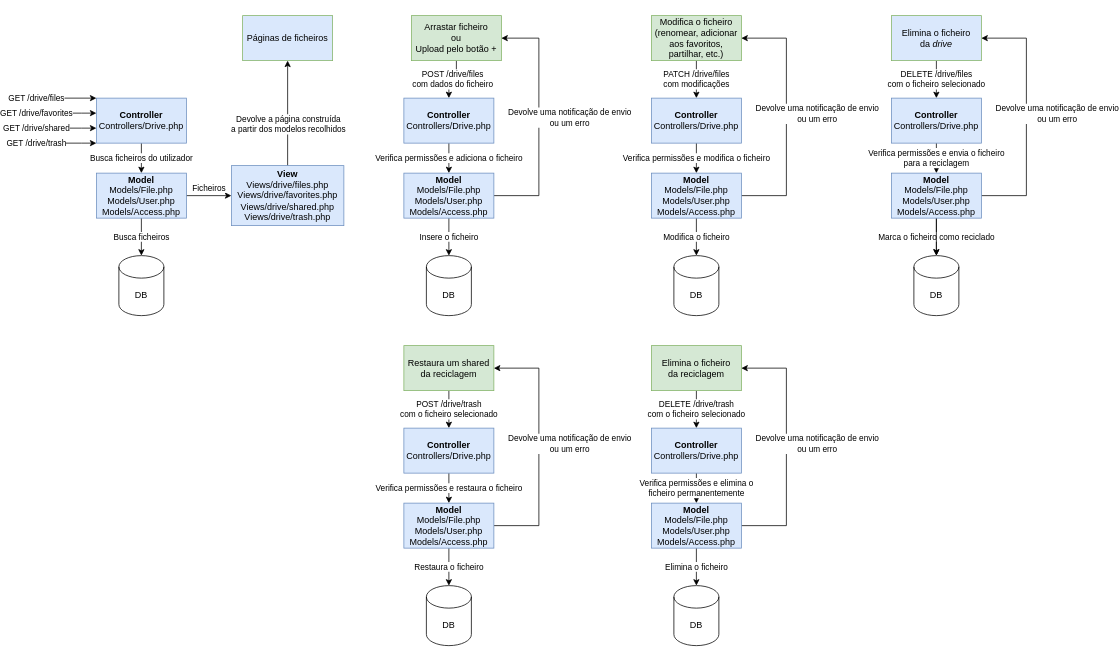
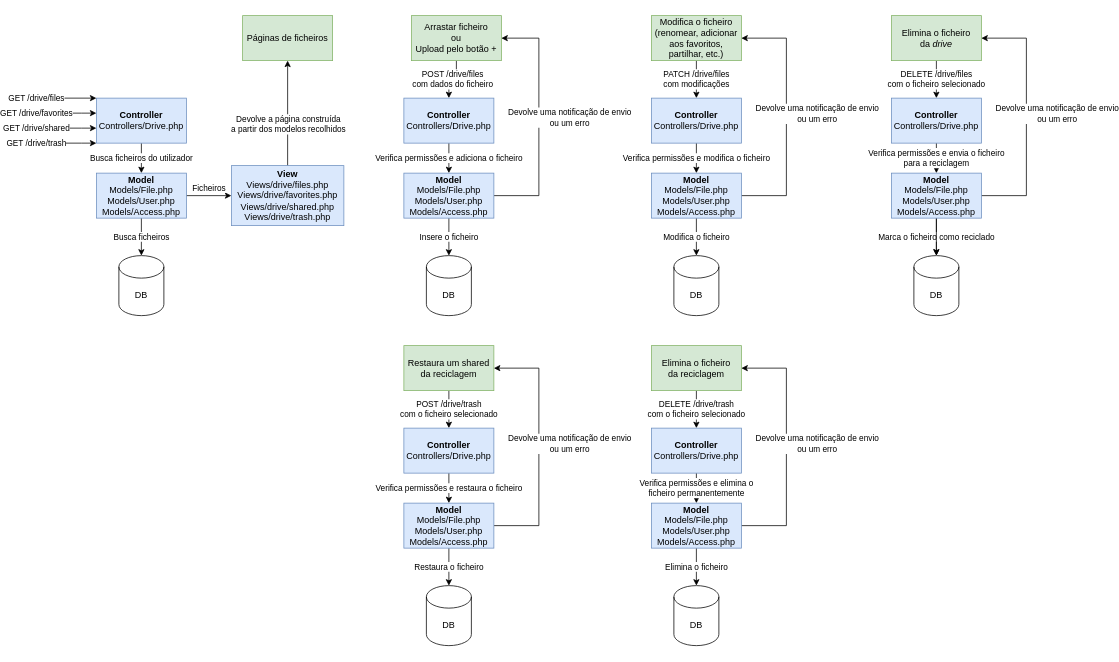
  <mxCell id="0" />
  <mxCell id="1" parent="0" />
  <mxCell id="2" value="GET /drive/trash" style="edgeStyle=orthogonalEdgeStyle;rounded=0;orthogonalLoop=1;jettySize=auto;html=1;exitX=0;exitY=1;exitDx=0;exitDy=0;startArrow=classic;startFill=1;endArrow=none;endFill=0;" parent="1" source="4" edge="1"><mxGeometry x="0.6" relative="1" as="geometry"><mxPoint x="20" y="190" as="targetPoint" /><Array as="points"><mxPoint x="100" y="190" /><mxPoint x="100" y="190" /></Array><mxPoint as="offset" /></mxGeometry></mxCell>
  <mxCell id="3" value="Busca ficheiros do utilizador" style="edgeStyle=orthogonalEdgeStyle;rounded=0;orthogonalLoop=1;jettySize=auto;html=1;startArrow=none;startFill=0;endArrow=classic;endFill=1;" parent="1" source="4" target="10" edge="1"><mxGeometry relative="1" as="geometry" /></mxCell>
  <mxCell id="4" value="&lt;div&gt;&lt;b&gt;Controller&lt;/b&gt;&lt;/div&gt;&lt;div&gt;Controllers/Drive.php&lt;br&gt;&lt;/div&gt;" style="rounded=0;whiteSpace=wrap;html=1;fillColor=#dae8fc;strokeColor=#6c8ebf;" parent="1" vertex="1"><mxGeometry x="120" y="130" width="120" height="60" as="geometry" /></mxCell>
  <mxCell id="5" value="GET /drive/shared" style="edgeStyle=orthogonalEdgeStyle;rounded=0;orthogonalLoop=1;jettySize=auto;html=1;exitX=0;exitY=1;exitDx=0;exitDy=0;startArrow=classic;startFill=1;endArrow=none;endFill=0;" parent="1" edge="1"><mxGeometry x="0.6" relative="1" as="geometry"><mxPoint x="20" y="170" as="targetPoint" /><mxPoint x="120" y="170" as="sourcePoint" /><Array as="points"><mxPoint x="100" y="170" /><mxPoint x="100" y="170" /></Array><mxPoint as="offset" /></mxGeometry></mxCell>
  <mxCell id="6" value="GET /drive/favorites" style="edgeStyle=orthogonalEdgeStyle;rounded=0;orthogonalLoop=1;jettySize=auto;html=1;exitX=0;exitY=1;exitDx=0;exitDy=0;startArrow=classic;startFill=1;endArrow=none;endFill=0;" parent="1" edge="1"><mxGeometry x="0.6" relative="1" as="geometry"><mxPoint x="20" y="150" as="targetPoint" /><mxPoint x="120" y="150" as="sourcePoint" /><Array as="points"><mxPoint x="100" y="150" /><mxPoint x="100" y="150" /></Array><mxPoint as="offset" /></mxGeometry></mxCell>
  <mxCell id="7" value="GET /drive/files" style="edgeStyle=orthogonalEdgeStyle;rounded=0;orthogonalLoop=1;jettySize=auto;html=1;exitX=0;exitY=1;exitDx=0;exitDy=0;startArrow=classic;startFill=1;endArrow=none;endFill=0;" parent="1" edge="1"><mxGeometry x="0.6" relative="1" as="geometry"><mxPoint x="20" y="130" as="targetPoint" /><mxPoint x="120" y="130" as="sourcePoint" /><Array as="points"><mxPoint x="70" y="130" /><mxPoint x="70" y="130" /></Array><mxPoint as="offset" /></mxGeometry></mxCell>
  <mxCell id="8" value="Ficheiros" style="edgeStyle=orthogonalEdgeStyle;rounded=0;orthogonalLoop=1;jettySize=auto;html=1;startArrow=none;startFill=0;endArrow=classic;endFill=1;" parent="1" source="10" target="13" edge="1"><mxGeometry y="10" relative="1" as="geometry"><mxPoint as="offset" /></mxGeometry></mxCell>
  <mxCell id="9" value="&lt;div&gt;Busca ficheiros&lt;/div&gt;" style="edgeStyle=orthogonalEdgeStyle;rounded=0;orthogonalLoop=1;jettySize=auto;html=1;startArrow=none;startFill=0;endArrow=classic;endFill=1;" parent="1" source="10" target="15" edge="1"><mxGeometry relative="1" as="geometry" /></mxCell>
  <mxCell id="10" value="&lt;div&gt;&lt;b&gt;Model&lt;/b&gt;&lt;br&gt;&lt;/div&gt;&lt;div&gt;Models/File.php&lt;/div&gt;&lt;div&gt;Models/User.php&lt;/div&gt;&lt;div&gt;Models/Access.php&lt;br&gt;&lt;/div&gt;" style="rounded=0;whiteSpace=wrap;html=1;fillColor=#dae8fc;strokeColor=#6c8ebf;" parent="1" vertex="1"><mxGeometry x="120" y="230" width="120" height="60" as="geometry" /></mxCell>
  <mxCell id="11" style="edgeStyle=orthogonalEdgeStyle;rounded=0;orthogonalLoop=1;jettySize=auto;html=1;exitX=0.5;exitY=0;exitDx=0;exitDy=0;entryX=0.5;entryY=1;entryDx=0;entryDy=0;startArrow=none;startFill=0;endArrow=classic;endFill=1;" parent="1" source="13" target="14" edge="1"><mxGeometry relative="1" as="geometry" /></mxCell>
  <mxCell id="12" value="&lt;div&gt;Devolve a página construída &lt;br&gt;&lt;/div&gt;&lt;div&gt;a partir dos modelos recolhidos&lt;/div&gt;" style="edgeLabel;html=1;align=center;verticalAlign=middle;resizable=0;points=[];" parent="11" vertex="1" connectable="0"><mxGeometry x="-0.2" y="1" relative="1" as="geometry"><mxPoint x="1" as="offset" /></mxGeometry></mxCell>
  <mxCell id="13" value="&lt;div&gt;&lt;b&gt;View&lt;/b&gt;&lt;br&gt;&lt;/div&gt;&lt;div&gt;Views/drive/files.php&lt;/div&gt;&lt;div&gt;Views/drive/favorites.php&lt;/div&gt;&lt;div&gt;Views/drive/shared.php&lt;/div&gt;&lt;div&gt;Views/drive/trash.php&lt;/div&gt;" style="rounded=0;whiteSpace=wrap;html=1;fillColor=#dae8fc;strokeColor=#6c8ebf;" parent="1" vertex="1"><mxGeometry x="300" y="220" width="150" height="80" as="geometry" /></mxCell>
- <mxCell id="14" value="Páginas de ficheiros" style="rounded=0;whiteSpace=wrap;html=1;fillColor=#dae8fc;strokeColor=#82b366;" parent="1" vertex="1"><mxGeometry x="315" y="20" width="120" height="60" as="geometry" /></mxCell>
+ <mxCell id="14" value="Páginas de ficheiros" style="rounded=0;whiteSpace=wrap;html=1;fillColor=#d5e8d4;strokeColor=#82b366;" parent="1" vertex="1"><mxGeometry x="315" y="20" width="120" height="60" as="geometry" /></mxCell>
  <mxCell id="15" value="DB" style="shape=cylinder3;whiteSpace=wrap;html=1;boundedLbl=1;backgroundOutline=1;size=15;" parent="1" vertex="1"><mxGeometry x="150" y="340" width="60" height="80" as="geometry" /></mxCell>
  <mxCell id="16" value="&lt;div&gt;POST /drive/files&lt;/div&gt;&lt;div&gt;com dados do ficheiro&lt;br&gt;&lt;/div&gt;" style="edgeStyle=orthogonalEdgeStyle;rounded=0;orthogonalLoop=1;jettySize=auto;html=1;startArrow=none;startFill=0;endArrow=classic;endFill=1;" parent="1" source="17" target="19" edge="1"><mxGeometry relative="1" as="geometry" /></mxCell>
  <mxCell id="17" value="&lt;div&gt;Arrastar ficheiro&lt;/div&gt;&lt;div&gt;ou&lt;/div&gt;&lt;div&gt;Upload pelo botão +&lt;br&gt;&lt;/div&gt;" style="rounded=0;whiteSpace=wrap;html=1;fillColor=#d5e8d4;strokeColor=#82b366;" parent="1" vertex="1"><mxGeometry x="540" y="20" width="120" height="60" as="geometry" /></mxCell>
  <mxCell id="18" value="Verifica permissões e adiciona o ficheiro" style="edgeStyle=orthogonalEdgeStyle;rounded=0;orthogonalLoop=1;jettySize=auto;html=1;startArrow=none;startFill=0;endArrow=classic;endFill=1;" parent="1" source="19" target="23" edge="1"><mxGeometry relative="1" as="geometry" /></mxCell>
  <mxCell id="19" value="&lt;div&gt;&lt;b&gt;Controller&lt;/b&gt;&lt;/div&gt;&lt;div&gt;Controllers/Drive.php&lt;br&gt;&lt;/div&gt;" style="rounded=0;whiteSpace=wrap;html=1;fillColor=#dae8fc;strokeColor=#6c8ebf;" parent="1" vertex="1"><mxGeometry x="530" y="130" width="120" height="60" as="geometry" /></mxCell>
  <mxCell id="20" value="Insere o ficheiro" style="edgeStyle=orthogonalEdgeStyle;rounded=0;orthogonalLoop=1;jettySize=auto;html=1;startArrow=none;startFill=0;endArrow=classic;endFill=1;" parent="1" source="23" target="24" edge="1"><mxGeometry relative="1" as="geometry" /></mxCell>
  <mxCell id="21" style="edgeStyle=orthogonalEdgeStyle;rounded=0;orthogonalLoop=1;jettySize=auto;html=1;startArrow=none;startFill=0;endArrow=classic;endFill=1;entryX=1;entryY=0.5;entryDx=0;entryDy=0;" parent="1" source="23" target="17" edge="1"><mxGeometry relative="1" as="geometry"><mxPoint x="740" y="50" as="targetPoint" /><Array as="points"><mxPoint x="710" y="260" /><mxPoint x="710" y="50" /></Array></mxGeometry></mxCell>
  <mxCell id="22" value="&lt;div&gt;Devolve uma notificação de envio&lt;/div&gt;&lt;div&gt;ou um erro&lt;br&gt;&lt;/div&gt;" style="edgeLabel;html=1;align=center;verticalAlign=middle;resizable=0;points=[];" parent="21" vertex="1" connectable="0"><mxGeometry x="0.091" y="-3" relative="1" as="geometry"><mxPoint x="37" y="10" as="offset" /></mxGeometry></mxCell>
  <mxCell id="23" value="&lt;div&gt;&lt;b&gt;Model&lt;/b&gt;&lt;br&gt;&lt;/div&gt;&lt;div&gt;&lt;div&gt;Models/File.php&lt;/div&gt;&lt;div&gt;Models/User.php&lt;/div&gt;&lt;div&gt;Models/Access.php&lt;/div&gt;&lt;/div&gt;" style="rounded=0;whiteSpace=wrap;html=1;fillColor=#dae8fc;strokeColor=#6c8ebf;" parent="1" vertex="1"><mxGeometry x="530" y="230" width="120" height="60" as="geometry" /></mxCell>
  <mxCell id="24" value="DB" style="shape=cylinder3;whiteSpace=wrap;html=1;boundedLbl=1;backgroundOutline=1;size=15;" parent="1" vertex="1"><mxGeometry x="560" y="340" width="60" height="80" as="geometry" /></mxCell>
  <mxCell id="25" value="&lt;div&gt;PATCH /drive/files&lt;/div&gt;&lt;div&gt;com modificações&lt;br&gt;&lt;/div&gt;" style="edgeStyle=orthogonalEdgeStyle;rounded=0;orthogonalLoop=1;jettySize=auto;html=1;startArrow=none;startFill=0;endArrow=classic;endFill=1;" parent="1" source="26" target="28" edge="1"><mxGeometry relative="1" as="geometry" /></mxCell>
  <mxCell id="26" value="&lt;div&gt;Modifica o ficheiro&lt;/div&gt;&lt;div&gt;(renomear, adicionar aos favoritos, partilhar, etc.)&lt;br&gt;&lt;/div&gt;" style="rounded=0;whiteSpace=wrap;html=1;fillColor=#d5e8d4;strokeColor=#82b366;" parent="1" vertex="1"><mxGeometry x="860" y="20" width="120" height="60" as="geometry" /></mxCell>
  <mxCell id="27" value="Verifica permissões e modifica o ficheiro" style="edgeStyle=orthogonalEdgeStyle;rounded=0;orthogonalLoop=1;jettySize=auto;html=1;startArrow=none;startFill=0;endArrow=classic;endFill=1;" parent="1" source="28" target="32" edge="1"><mxGeometry relative="1" as="geometry" /></mxCell>
  <mxCell id="28" value="&lt;div&gt;&lt;b&gt;Controller&lt;/b&gt;&lt;/div&gt;&lt;div&gt;Controllers/Drive.php&lt;br&gt;&lt;/div&gt;" style="rounded=0;whiteSpace=wrap;html=1;fillColor=#dae8fc;strokeColor=#6c8ebf;" parent="1" vertex="1"><mxGeometry x="860" y="130" width="120" height="60" as="geometry" /></mxCell>
  <mxCell id="29" value="Modifica o ficheiro" style="edgeStyle=orthogonalEdgeStyle;rounded=0;orthogonalLoop=1;jettySize=auto;html=1;startArrow=none;startFill=0;endArrow=classic;endFill=1;" parent="1" source="32" target="33" edge="1"><mxGeometry relative="1" as="geometry" /></mxCell>
  <mxCell id="30" style="edgeStyle=orthogonalEdgeStyle;rounded=0;orthogonalLoop=1;jettySize=auto;html=1;startArrow=none;startFill=0;endArrow=classic;endFill=1;entryX=1;entryY=0.5;entryDx=0;entryDy=0;" parent="1" source="32" target="26" edge="1"><mxGeometry relative="1" as="geometry"><mxPoint x="1070" y="50" as="targetPoint" /><Array as="points"><mxPoint x="1040" y="260" /><mxPoint x="1040" y="50" /></Array></mxGeometry></mxCell>
  <mxCell id="31" value="&lt;div&gt;Devolve uma notificação de envio&lt;/div&gt;&lt;div&gt;ou um erro&lt;br&gt;&lt;/div&gt;" style="edgeLabel;html=1;align=center;verticalAlign=middle;resizable=0;points=[];" parent="30" vertex="1" connectable="0"><mxGeometry x="0.091" y="-3" relative="1" as="geometry"><mxPoint x="37" y="10" as="offset" /></mxGeometry></mxCell>
  <mxCell id="32" value="&lt;div&gt;&lt;b&gt;Model&lt;/b&gt;&lt;br&gt;&lt;/div&gt;&lt;div&gt;&lt;div&gt;Models/File.php&lt;/div&gt;&lt;div&gt;Models/User.php&lt;/div&gt;&lt;div&gt;Models/Access.php&lt;/div&gt;&lt;/div&gt;" style="rounded=0;whiteSpace=wrap;html=1;fillColor=#dae8fc;strokeColor=#6c8ebf;" parent="1" vertex="1"><mxGeometry x="860" y="230" width="120" height="60" as="geometry" /></mxCell>
  <mxCell id="33" value="DB" style="shape=cylinder3;whiteSpace=wrap;html=1;boundedLbl=1;backgroundOutline=1;size=15;" parent="1" vertex="1"><mxGeometry x="890" y="340" width="60" height="80" as="geometry" /></mxCell>
  <mxCell id="34" value="&lt;div&gt;DELETE /drive/files&lt;/div&gt;&lt;div&gt;com o ficheiro selecionado&lt;br&gt;&lt;/div&gt;" style="edgeStyle=orthogonalEdgeStyle;rounded=0;orthogonalLoop=1;jettySize=auto;html=1;startArrow=none;startFill=0;endArrow=classic;endFill=1;" parent="1" source="35" target="37" edge="1"><mxGeometry relative="1" as="geometry" /></mxCell>
- <mxCell id="35" value="&lt;div&gt;Elimina o ficheiro&lt;/div&gt;&lt;div&gt;da &lt;i&gt;drive&lt;/i&gt;&lt;br&gt;&lt;/div&gt;" style="rounded=0;whiteSpace=wrap;html=1;fillColor=#dae8fc;strokeColor=#82b366;" parent="1" vertex="1"><mxGeometry x="1180" y="20" width="120" height="60" as="geometry" /></mxCell>
+ <mxCell id="35" value="&lt;div&gt;Elimina o ficheiro&lt;/div&gt;&lt;div&gt;da &lt;i&gt;drive&lt;/i&gt;&lt;br&gt;&lt;/div&gt;" style="rounded=0;whiteSpace=wrap;html=1;fillColor=#d5e8d4;strokeColor=#82b366;" parent="1" vertex="1"><mxGeometry x="1180" y="20" width="120" height="60" as="geometry" /></mxCell>
  <mxCell id="36" value="&lt;div&gt;Verifica permissões e envia o ficheiro&lt;/div&gt;&lt;div&gt;para a reciclagem&lt;br&gt;&lt;/div&gt;" style="edgeStyle=orthogonalEdgeStyle;rounded=0;orthogonalLoop=1;jettySize=auto;html=1;startArrow=none;startFill=0;endArrow=classic;endFill=1;" parent="1" source="37" target="42" edge="1"><mxGeometry relative="1" as="geometry" /></mxCell>
  <mxCell id="37" value="&lt;div&gt;&lt;b&gt;Controller&lt;/b&gt;&lt;/div&gt;&lt;div&gt;Controllers/Drive.php&lt;br&gt;&lt;/div&gt;" style="rounded=0;whiteSpace=wrap;html=1;fillColor=#dae8fc;strokeColor=#6c8ebf;" parent="1" vertex="1"><mxGeometry x="1180" y="130" width="120" height="60" as="geometry" /></mxCell>
  <mxCell id="38" value="Marca o ficheiro como reciclado" style="edgeStyle=orthogonalEdgeStyle;rounded=0;orthogonalLoop=1;jettySize=auto;html=1;startArrow=none;startFill=0;endArrow=classic;endFill=1;" parent="1" source="42" target="43" edge="1"><mxGeometry relative="1" as="geometry" /></mxCell>
  <mxCell id="39" style="edgeStyle=orthogonalEdgeStyle;rounded=0;orthogonalLoop=1;jettySize=auto;html=1;startArrow=none;startFill=0;endArrow=classic;endFill=1;entryX=1;entryY=0.5;entryDx=0;entryDy=0;" parent="1" source="42" target="35" edge="1"><mxGeometry relative="1" as="geometry"><mxPoint x="1390" y="50" as="targetPoint" /><Array as="points"><mxPoint x="1360" y="260" /><mxPoint x="1360" y="50" /></Array></mxGeometry></mxCell>
  <mxCell id="40" value="&lt;div&gt;Devolve uma notificação de envio&lt;/div&gt;&lt;div&gt;ou um erro&lt;br&gt;&lt;/div&gt;" style="edgeLabel;html=1;align=center;verticalAlign=middle;resizable=0;points=[];" parent="39" vertex="1" connectable="0"><mxGeometry x="0.091" y="-3" relative="1" as="geometry"><mxPoint x="37" y="10" as="offset" /></mxGeometry></mxCell>
  <mxCell id="41" value="" style="edgeStyle=none;html=1;" edge="1" parent="1" source="42" target="43"><mxGeometry relative="1" as="geometry" /></mxCell>
  <mxCell id="42" value="&lt;div&gt;&lt;b&gt;Model&lt;/b&gt;&lt;br&gt;&lt;/div&gt;&lt;div&gt;&lt;div&gt;Models/File.php&lt;/div&gt;&lt;div&gt;Models/User.php&lt;/div&gt;&lt;div&gt;Models/Access.php&lt;/div&gt;&lt;/div&gt;" style="rounded=0;whiteSpace=wrap;html=1;fillColor=#dae8fc;strokeColor=#6c8ebf;" parent="1" vertex="1"><mxGeometry x="1180" y="230" width="120" height="60" as="geometry" /></mxCell>
  <mxCell id="43" value="DB" style="shape=cylinder3;whiteSpace=wrap;html=1;boundedLbl=1;backgroundOutline=1;size=15;" parent="1" vertex="1"><mxGeometry x="1210" y="340" width="60" height="80" as="geometry" /></mxCell>
  <mxCell id="44" value="&lt;div&gt;POST /drive/trash&lt;/div&gt;&lt;div&gt;com o ficheiro selecionado&lt;br&gt;&lt;/div&gt;" style="edgeStyle=orthogonalEdgeStyle;rounded=0;orthogonalLoop=1;jettySize=auto;html=1;startArrow=none;startFill=0;endArrow=classic;endFill=1;" parent="1" source="45" target="47" edge="1"><mxGeometry relative="1" as="geometry" /></mxCell>
  <mxCell id="45" value="Restaura um shared da reciclagem" style="rounded=0;whiteSpace=wrap;html=1;fillColor=#d5e8d4;strokeColor=#82b366;" parent="1" vertex="1"><mxGeometry x="530" y="460" width="120" height="60" as="geometry" /></mxCell>
  <mxCell id="46" value="&lt;div&gt;Verifica permissões e restaura o ficheiro&lt;br&gt;&lt;/div&gt;" style="edgeStyle=orthogonalEdgeStyle;rounded=0;orthogonalLoop=1;jettySize=auto;html=1;startArrow=none;startFill=0;endArrow=classic;endFill=1;" parent="1" source="47" target="51" edge="1"><mxGeometry relative="1" as="geometry" /></mxCell>
  <mxCell id="47" value="&lt;div&gt;&lt;b&gt;Controller&lt;/b&gt;&lt;/div&gt;&lt;div&gt;Controllers/Drive.php&lt;br&gt;&lt;/div&gt;" style="rounded=0;whiteSpace=wrap;html=1;fillColor=#dae8fc;strokeColor=#6c8ebf;" parent="1" vertex="1"><mxGeometry x="530" y="570" width="120" height="60" as="geometry" /></mxCell>
  <mxCell id="48" value="Restaura o ficheiro" style="edgeStyle=orthogonalEdgeStyle;rounded=0;orthogonalLoop=1;jettySize=auto;html=1;startArrow=none;startFill=0;endArrow=classic;endFill=1;" parent="1" source="51" target="52" edge="1"><mxGeometry relative="1" as="geometry" /></mxCell>
  <mxCell id="49" style="edgeStyle=orthogonalEdgeStyle;rounded=0;orthogonalLoop=1;jettySize=auto;html=1;startArrow=none;startFill=0;endArrow=classic;endFill=1;entryX=1;entryY=0.5;entryDx=0;entryDy=0;" parent="1" source="51" target="45" edge="1"><mxGeometry relative="1" as="geometry"><mxPoint x="740" y="490" as="targetPoint" /><Array as="points"><mxPoint x="710" y="700" /><mxPoint x="710" y="490" /></Array></mxGeometry></mxCell>
  <mxCell id="50" value="&lt;div&gt;Devolve uma notificação de envio&lt;/div&gt;&lt;div&gt;ou um erro&lt;br&gt;&lt;/div&gt;" style="edgeLabel;html=1;align=center;verticalAlign=middle;resizable=0;points=[];" parent="49" vertex="1" connectable="0"><mxGeometry x="0.091" y="-3" relative="1" as="geometry"><mxPoint x="37" y="10" as="offset" /></mxGeometry></mxCell>
  <mxCell id="51" value="&lt;div&gt;&lt;b&gt;Model&lt;/b&gt;&lt;br&gt;&lt;/div&gt;&lt;div&gt;&lt;div&gt;Models/File.php&lt;/div&gt;&lt;div&gt;Models/User.php&lt;/div&gt;&lt;div&gt;Models/Access.php&lt;/div&gt;&lt;/div&gt;" style="rounded=0;whiteSpace=wrap;html=1;fillColor=#dae8fc;strokeColor=#6c8ebf;" parent="1" vertex="1"><mxGeometry x="530" y="670" width="120" height="60" as="geometry" /></mxCell>
  <mxCell id="52" value="DB" style="shape=cylinder3;whiteSpace=wrap;html=1;boundedLbl=1;backgroundOutline=1;size=15;" parent="1" vertex="1"><mxGeometry x="560" y="780" width="60" height="80" as="geometry" /></mxCell>
  <mxCell id="53" value="&lt;div&gt;DELETE /drive/trash&lt;/div&gt;&lt;div&gt;com o ficheiro selecionado&lt;br&gt;&lt;/div&gt;" style="edgeStyle=orthogonalEdgeStyle;rounded=0;orthogonalLoop=1;jettySize=auto;html=1;startArrow=none;startFill=0;endArrow=classic;endFill=1;" parent="1" source="54" target="56" edge="1"><mxGeometry relative="1" as="geometry" /></mxCell>
  <mxCell id="54" value="&lt;div&gt;Elimina o ficheiro&lt;/div&gt;&lt;div&gt;da reciclagem&lt;br&gt;&lt;/div&gt;" style="rounded=0;whiteSpace=wrap;html=1;fillColor=#d5e8d4;strokeColor=#82b366;" parent="1" vertex="1"><mxGeometry x="860" y="460" width="120" height="60" as="geometry" /></mxCell>
  <mxCell id="55" value="&lt;div&gt;Verifica permissões e elimina o&lt;/div&gt;&lt;div&gt;ficheiro permanentemente&lt;br&gt;&lt;/div&gt;" style="edgeStyle=orthogonalEdgeStyle;rounded=0;orthogonalLoop=1;jettySize=auto;html=1;startArrow=none;startFill=0;endArrow=classic;endFill=1;" parent="1" source="56" target="60" edge="1"><mxGeometry relative="1" as="geometry" /></mxCell>
  <mxCell id="56" value="&lt;div&gt;&lt;b&gt;Controller&lt;/b&gt;&lt;/div&gt;&lt;div&gt;Controllers/Drive.php&lt;br&gt;&lt;/div&gt;" style="rounded=0;whiteSpace=wrap;html=1;fillColor=#dae8fc;strokeColor=#6c8ebf;" parent="1" vertex="1"><mxGeometry x="860" y="570" width="120" height="60" as="geometry" /></mxCell>
  <mxCell id="57" value="Elimina o ficheiro" style="edgeStyle=orthogonalEdgeStyle;rounded=0;orthogonalLoop=1;jettySize=auto;html=1;startArrow=none;startFill=0;endArrow=classic;endFill=1;" parent="1" source="60" target="61" edge="1"><mxGeometry relative="1" as="geometry" /></mxCell>
  <mxCell id="58" style="edgeStyle=orthogonalEdgeStyle;rounded=0;orthogonalLoop=1;jettySize=auto;html=1;startArrow=none;startFill=0;endArrow=classic;endFill=1;entryX=1;entryY=0.5;entryDx=0;entryDy=0;" parent="1" source="60" target="54" edge="1"><mxGeometry relative="1" as="geometry"><mxPoint x="1070" y="490" as="targetPoint" /><Array as="points"><mxPoint x="1040" y="700" /><mxPoint x="1040" y="490" /></Array></mxGeometry></mxCell>
  <mxCell id="59" value="&lt;div&gt;Devolve uma notificação de envio&lt;/div&gt;&lt;div&gt;ou um erro&lt;br&gt;&lt;/div&gt;" style="edgeLabel;html=1;align=center;verticalAlign=middle;resizable=0;points=[];" parent="58" vertex="1" connectable="0"><mxGeometry x="0.091" y="-3" relative="1" as="geometry"><mxPoint x="37" y="10" as="offset" /></mxGeometry></mxCell>
  <mxCell id="60" value="&lt;div&gt;&lt;b&gt;Model&lt;/b&gt;&lt;br&gt;&lt;/div&gt;&lt;div&gt;&lt;div&gt;Models/File.php&lt;/div&gt;&lt;div&gt;Models/User.php&lt;/div&gt;&lt;div&gt;Models/Access.php&lt;/div&gt;&lt;/div&gt;" style="rounded=0;whiteSpace=wrap;html=1;fillColor=#dae8fc;strokeColor=#6c8ebf;" parent="1" vertex="1"><mxGeometry x="860" y="670" width="120" height="60" as="geometry" /></mxCell>
  <mxCell id="61" value="DB" style="shape=cylinder3;whiteSpace=wrap;html=1;boundedLbl=1;backgroundOutline=1;size=15;" parent="1" vertex="1"><mxGeometry x="890" y="780" width="60" height="80" as="geometry" /></mxCell>
